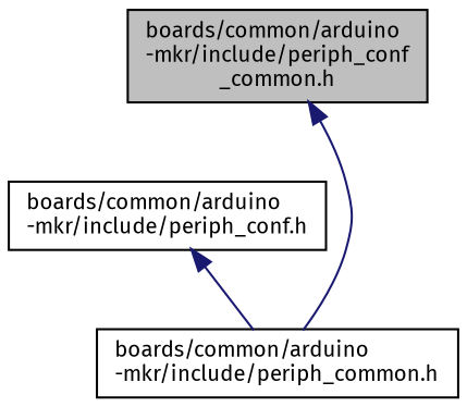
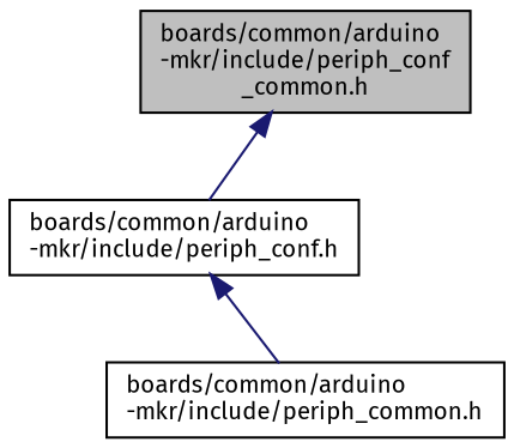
  digraph {
    fontname="Fira Sans"
    node [color=black fillcolor=white fontname="Fira Sans" fontsize=10 shape=record style=filled]
    edge [color=midnightblue dir=back fontname="Fira Sans" fontsize=10 labelfontname=Helvetica labelfontsize=10 style=solid]
    n1 [fillcolor=grey75 fontcolor=black height=0.2 label="boards/common/arduino\l-mkr/include/periph_conf\l_common.h" width=0.4]
    n2 [height=0.2 label="boards/common/arduino\l-mkr/include/periph_conf.h" width=0.4]
    n3 [height=0.2 label="boards/common/arduino\l-mkr/include/periph_common.h" width=0.4]
-   n1 -> n3
+   n1 -> n2
    n2 -> n3
  }
